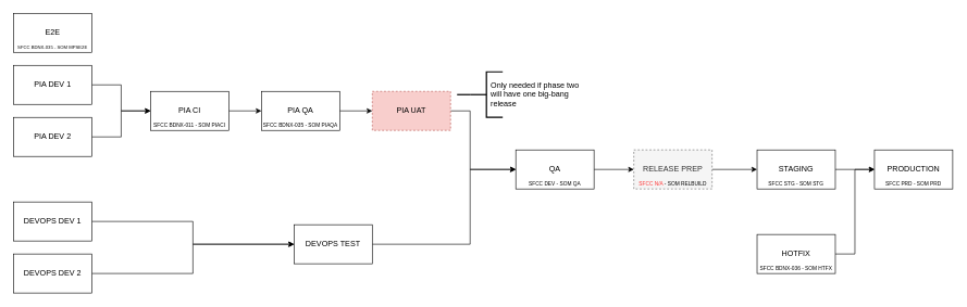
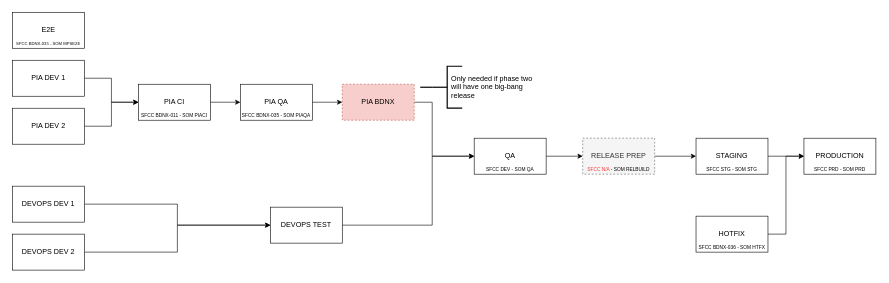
  <mxCell id="0" />
  <mxCell id="1" parent="0" />
  <mxCell id="2" style="edgeStyle=orthogonalEdgeStyle;rounded=0;orthogonalLoop=1;jettySize=auto;html=1;entryX=0;entryY=0.5;entryDx=0;entryDy=0;" edge="1" parent="1" source="3" target="11"><mxGeometry relative="1" as="geometry" /></mxCell>
  <mxCell id="3" value="PIA DEV 1" style="rounded=0;whiteSpace=wrap;html=1;" vertex="1" parent="1"><mxGeometry x="20" y="100" width="120" height="60" as="geometry" /></mxCell>
  <mxCell id="4" style="edgeStyle=orthogonalEdgeStyle;rounded=0;orthogonalLoop=1;jettySize=auto;html=1;" edge="1" parent="1" source="5" target="11"><mxGeometry relative="1" as="geometry" /></mxCell>
  <mxCell id="5" value="PIA DEV 2" style="rounded=0;whiteSpace=wrap;html=1;" vertex="1" parent="1"><mxGeometry x="20" y="180" width="120" height="60" as="geometry" /></mxCell>
  <mxCell id="6" style="edgeStyle=orthogonalEdgeStyle;rounded=0;orthogonalLoop=1;jettySize=auto;html=1;entryX=0;entryY=0.5;entryDx=0;entryDy=0;" edge="1" parent="1" source="7" target="19"><mxGeometry relative="1" as="geometry" /></mxCell>
  <mxCell id="7" value="DEVOPS DEV 1" style="rounded=0;whiteSpace=wrap;html=1;" vertex="1" parent="1"><mxGeometry x="20" y="310" width="120" height="60" as="geometry" /></mxCell>
  <mxCell id="8" style="edgeStyle=orthogonalEdgeStyle;rounded=0;orthogonalLoop=1;jettySize=auto;html=1;" edge="1" parent="1" source="9" target="19"><mxGeometry relative="1" as="geometry" /></mxCell>
  <mxCell id="9" value="DEVOPS DEV 2" style="rounded=0;whiteSpace=wrap;html=1;" vertex="1" parent="1"><mxGeometry x="20" y="390" width="120" height="60" as="geometry" /></mxCell>
  <mxCell id="10" style="edgeStyle=orthogonalEdgeStyle;rounded=0;orthogonalLoop=1;jettySize=auto;html=1;entryX=0;entryY=0.5;entryDx=0;entryDy=0;" edge="1" parent="1" source="11" target="13"><mxGeometry relative="1" as="geometry" /></mxCell>
  <mxCell id="11" value="PIA CI" style="rounded=0;whiteSpace=wrap;html=1;" vertex="1" parent="1"><mxGeometry x="230" y="140" width="120" height="60" as="geometry" /></mxCell>
  <mxCell id="12" style="edgeStyle=orthogonalEdgeStyle;rounded=0;orthogonalLoop=1;jettySize=auto;html=1;entryX=0;entryY=0.5;entryDx=0;entryDy=0;" edge="1" parent="1" source="13" target="22"><mxGeometry relative="1" as="geometry" /></mxCell>
  <mxCell id="13" value="PIA QA" style="rounded=0;whiteSpace=wrap;html=1;" vertex="1" parent="1"><mxGeometry x="400" y="140" width="120" height="60" as="geometry" /></mxCell>
  <mxCell id="14" style="edgeStyle=orthogonalEdgeStyle;rounded=0;orthogonalLoop=1;jettySize=auto;html=1;entryX=0;entryY=0.5;entryDx=0;entryDy=0;" edge="1" parent="1" source="15" target="17"><mxGeometry relative="1" as="geometry" /></mxCell>
  <mxCell id="15" value="QA" style="rounded=0;whiteSpace=wrap;html=1;" vertex="1" parent="1"><mxGeometry x="790" y="230" width="120" height="60" as="geometry" /></mxCell>
  <mxCell id="16" style="edgeStyle=orthogonalEdgeStyle;rounded=0;orthogonalLoop=1;jettySize=auto;html=1;entryX=0;entryY=0.5;entryDx=0;entryDy=0;" edge="1" parent="1" source="17" target="35"><mxGeometry relative="1" as="geometry" /></mxCell>
  <mxCell id="17" value="RELEASE PREP" style="rounded=0;whiteSpace=wrap;html=1;fillColor=#f5f5f5;fontColor=#333333;strokeColor=#666666;dashed=1;" vertex="1" parent="1"><mxGeometry x="971" y="230" width="120" height="60" as="geometry" /></mxCell>
  <mxCell id="18" style="edgeStyle=orthogonalEdgeStyle;rounded=0;orthogonalLoop=1;jettySize=auto;html=1;entryX=0;entryY=0.5;entryDx=0;entryDy=0;" edge="1" parent="1" source="19" target="15"><mxGeometry relative="1" as="geometry"><Array as="points"><mxPoint x="720" y="375" /><mxPoint x="720" y="260" /></Array></mxGeometry></mxCell>
  <mxCell id="19" value="DEVOPS TEST" style="rounded=0;whiteSpace=wrap;html=1;" vertex="1" parent="1"><mxGeometry x="450" y="345" width="120" height="60" as="geometry" /></mxCell>
  <mxCell id="20" value="PRODUCTION" style="rounded=0;whiteSpace=wrap;html=1;" vertex="1" parent="1"><mxGeometry x="1340" y="230" width="120" height="60" as="geometry" /></mxCell>
  <mxCell id="21" style="edgeStyle=orthogonalEdgeStyle;rounded=0;orthogonalLoop=1;jettySize=auto;html=1;entryX=0;entryY=0.5;entryDx=0;entryDy=0;" edge="1" parent="1" source="22" target="15"><mxGeometry relative="1" as="geometry"><Array as="points"><mxPoint x="720" y="170" /><mxPoint x="720" y="260" /></Array></mxGeometry></mxCell>
- <mxCell id="22" value="PIA UAT" style="rounded=0;whiteSpace=wrap;html=1;fillColor=#f8cecc;strokeColor=#b85450;dashed=1;" vertex="1" parent="1"><mxGeometry x="570" y="140" width="120" height="60" as="geometry" /></mxCell>
+ <mxCell id="22" value="PIA BDNX" style="rounded=0;whiteSpace=wrap;html=1;fillColor=#f8cecc;strokeColor=#b85450;dashed=1;" vertex="1" parent="1"><mxGeometry x="570" y="140" width="120" height="60" as="geometry" /></mxCell>
  <mxCell id="23" value="SFCC BDNX-011 - SOM PIACI" style="text;html=1;align=center;verticalAlign=bottom;whiteSpace=wrap;rounded=0;fontSize=8;" vertex="1" parent="1"><mxGeometry x="230" y="180" width="120" height="20" as="geometry" /></mxCell>
  <mxCell id="24" value="SFCC BDNX-035 - SOM PIAQA" style="text;html=1;align=center;verticalAlign=bottom;whiteSpace=wrap;rounded=0;fontSize=8;" vertex="1" parent="1"><mxGeometry x="400" y="180" width="120" height="20" as="geometry" /></mxCell>
  <mxCell id="25" value="SFCC DEV - SOM QA" style="text;html=1;align=center;verticalAlign=bottom;whiteSpace=wrap;rounded=0;fontSize=8;" vertex="1" parent="1"><mxGeometry x="790" y="270" width="120" height="20" as="geometry" /></mxCell>
  <mxCell id="26" value="SFCC PRD - SOM PRD" style="text;html=1;align=center;verticalAlign=bottom;whiteSpace=wrap;rounded=0;fontSize=8;" vertex="1" parent="1"><mxGeometry x="1340" y="270" width="120" height="20" as="geometry" /></mxCell>
  <mxCell id="27" value="&lt;font color=&quot;#ff3333&quot;&gt;SFCC N/A&lt;/font&gt; - SOM RELBUILD" style="text;html=1;align=center;verticalAlign=bottom;whiteSpace=wrap;rounded=0;fontSize=8;" vertex="1" parent="1"><mxGeometry x="971" y="270" width="120" height="20" as="geometry" /></mxCell>
  <mxCell id="28" style="edgeStyle=orthogonalEdgeStyle;rounded=0;orthogonalLoop=1;jettySize=auto;html=1;entryX=0;entryY=0.5;entryDx=0;entryDy=0;" edge="1" parent="1" source="29" target="20"><mxGeometry relative="1" as="geometry" /></mxCell>
  <mxCell id="29" value="HOTFIX" style="rounded=0;whiteSpace=wrap;html=1;" vertex="1" parent="1"><mxGeometry x="1160" y="360" width="120" height="60" as="geometry" /></mxCell>
  <mxCell id="30" value="SFCC BDNX-036 - SOM HTFX" style="text;html=1;align=center;verticalAlign=bottom;whiteSpace=wrap;rounded=0;fontSize=8;" vertex="1" parent="1"><mxGeometry x="1160" y="400" width="120" height="20" as="geometry" /></mxCell>
  <mxCell id="31" style="edgeStyle=orthogonalEdgeStyle;rounded=0;orthogonalLoop=1;jettySize=auto;html=1;strokeWidth=2;endArrow=none;endFill=0;" edge="1" parent="1" source="32"><mxGeometry relative="1" as="geometry"><mxPoint x="700" y="145" as="targetPoint" /></mxGeometry></mxCell>
  <mxCell id="32" value="" style="strokeWidth=2;html=1;shape=mxgraph.flowchart.annotation_2;align=left;labelPosition=right;pointerEvents=1;rotation=0;" vertex="1" parent="1"><mxGeometry x="720" y="110" width="50" height="70" as="geometry" /></mxCell>
  <mxCell id="33" value="Only needed if phase two&lt;div&gt;will have one big-bang release&lt;/div&gt;" style="text;html=1;align=left;verticalAlign=middle;whiteSpace=wrap;rounded=0;" vertex="1" parent="1"><mxGeometry x="750" y="130" width="150" height="30" as="geometry" /></mxCell>
  <mxCell id="34" style="edgeStyle=orthogonalEdgeStyle;rounded=0;orthogonalLoop=1;jettySize=auto;html=1;entryX=0;entryY=0.5;entryDx=0;entryDy=0;" edge="1" parent="1" source="35" target="20"><mxGeometry relative="1" as="geometry" /></mxCell>
  <mxCell id="35" value="STAGING" style="rounded=0;whiteSpace=wrap;html=1;" vertex="1" parent="1"><mxGeometry x="1160" y="230" width="120" height="60" as="geometry" /></mxCell>
  <mxCell id="36" value="SFCC STG - SOM STG" style="text;html=1;align=center;verticalAlign=bottom;whiteSpace=wrap;rounded=0;fontSize=8;" vertex="1" parent="1"><mxGeometry x="1160" y="270" width="120" height="20" as="geometry" /></mxCell>
  <mxCell id="37" value="E2E" style="rounded=0;whiteSpace=wrap;html=1;" vertex="1" parent="1"><mxGeometry x="20" y="20" width="120" height="60" as="geometry" /></mxCell>
  <mxCell id="38" value="&lt;font style=&quot;font-size: 7px;&quot;&gt;SFCC BDNX-035 - SOM MPSE2E&lt;/font&gt;" style="text;html=1;align=center;verticalAlign=bottom;whiteSpace=wrap;rounded=0;fontSize=8;" vertex="1" parent="1"><mxGeometry x="20" y="60" width="120" height="20" as="geometry" /></mxCell>
